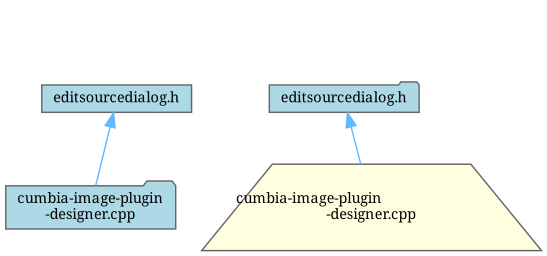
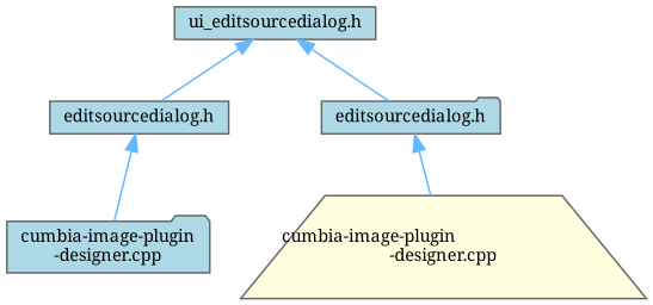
  digraph {
    fontname="Noto Serif"
    node [color=grey40 fillcolor=lightblue fontname="Noto Serif" fontsize=10 shape=box style=filled]
    edge [color=steelblue1 dir=back fontname="Noto Serif" fontsize=10 labelfontname=Helvetica labelfontsize=10 style=solid]
+   n1 [color=gray40 fontcolor=black height=0.2 label="ui_editsourcedialog.h" width=0.4]
    n2 [height=0.2 label="editsourcedialog.h" width=0.4]
    n3 [height=0.2 label="editsourcedialog.h" shape=folder width=0.4]
    n4 [height=0.2 label="cumbia-image-plugin\l-designer.cpp" shape=folder width=0.4]
    n5 [fillcolor=lightyellow height=0.2 label="cumbia-image-plugin\l-designer.cpp" shape=trapezium width=0.4]
+   n1 -> n2
+   n1 -> n3
    n2 -> n4
    n3 -> n5
  }
